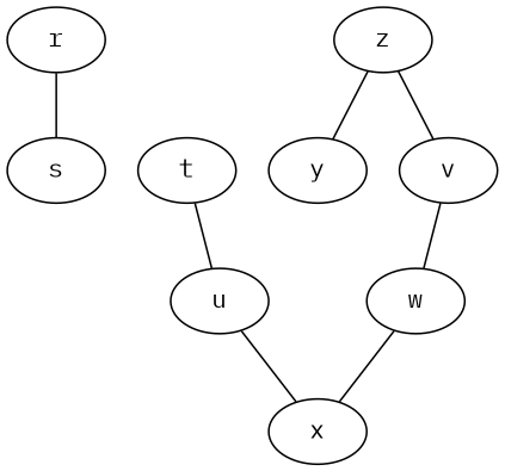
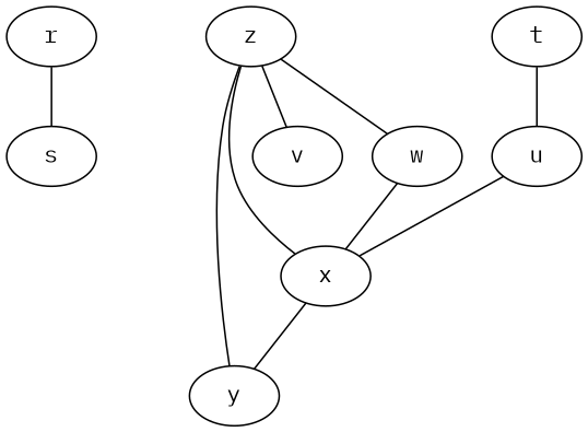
  strict graph {
    fontname="IBM Plex Mono"
    node [fontname="IBM Plex Mono"]
    edge [fontname="IBM Plex Mono"]
    r
    s
    w
    x
    y
    t
    u
    z
    v
    r -- s
    w -- x
+   x -- y
    t -- u
    u -- x
-   v -- w
+   z -- w
+   z -- x
    z -- y
    z -- v
  }
